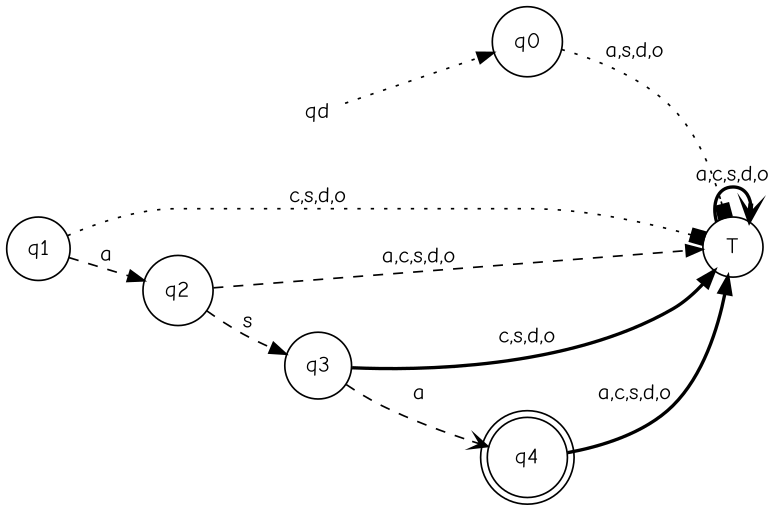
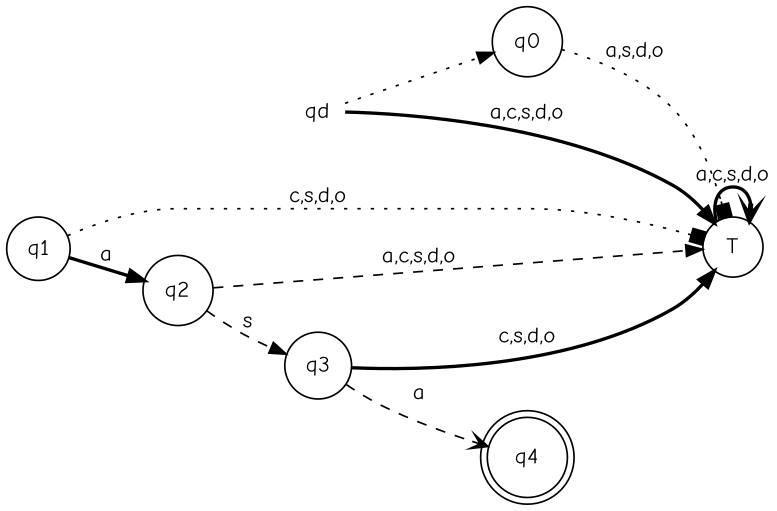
  strict digraph {
    fontname="Comic Neue"
    rankdir=LR
    node [fontname="Comic Neue" shape=circle]
    edge [arrowhead=normal fontname="Comic Neue" style=dashed]
    qd [height=0 shape=none width=0]
    q0 [height=0.5 width=0.5]
    T [height=0.5 width=0.5]
    q4 [height=0.5 shape=doublecircle width=0.5]
    q1 [height=0.5 width=0.5]
    q2 [height=0.5 width=0.5]
    q3 [height=0.5 width=0.5]
    qd -> q0 [style=dotted]
    q0 -> T [arrowhead=box label="a,s,d,o" style=dotted]
    T -> T [arrowhead=vee label="a,c,s,d,o" style=bold]
-   q4 -> T [label="a,c,s,d,o" style=bold]
+   qd -> T [label="a,c,s,d,o" style=bold]
    q1 -> T [arrowhead=box label="c,s,d,o" style=dotted]
-   q1 -> q2 [label=a]
+   q1 -> q2 [label=a style=bold]
    q2 -> T [label="a,c,s,d,o"]
    q2 -> q3 [label=s]
    q3 -> T [label="c,s,d,o" style=bold]
    q3 -> q4 [arrowhead=vee label=a]
  }
